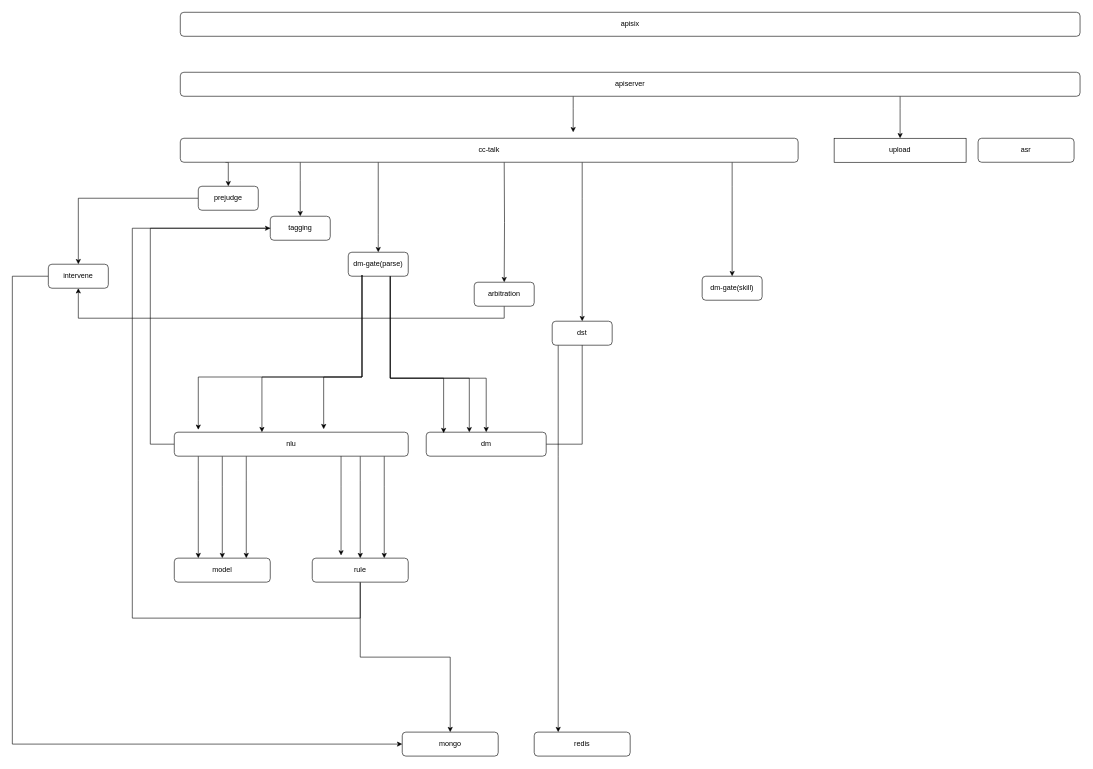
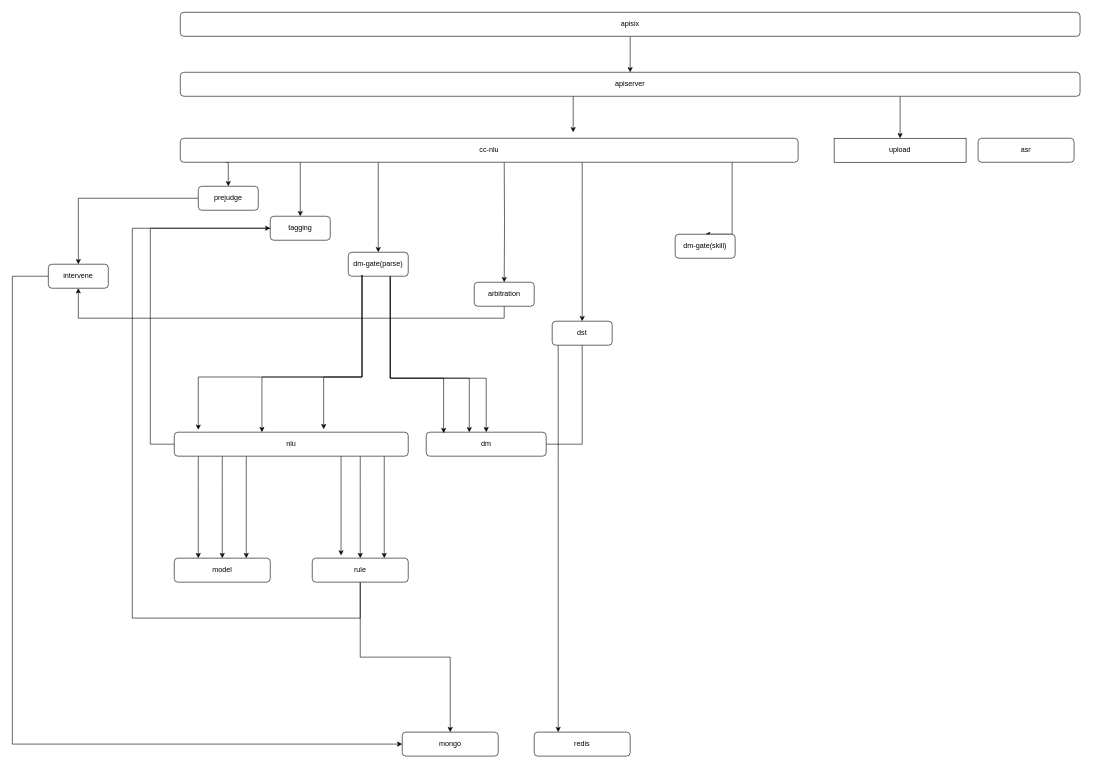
  <mxCell id="0" />
  <mxCell id="1" parent="0" />
  <mxCell id="2" style="edgeStyle=orthogonalEdgeStyle;rounded=0;orthogonalLoop=1;jettySize=auto;html=1;" edge="1" parent="1" source="4"><mxGeometry relative="1" as="geometry"><mxPoint x="955" y="220" as="targetPoint" /><Array as="points"><mxPoint x="955" y="180" /><mxPoint x="955" y="180" /></Array></mxGeometry></mxCell>
  <mxCell id="3" style="edgeStyle=orthogonalEdgeStyle;rounded=0;orthogonalLoop=1;jettySize=auto;html=1;entryX=0.5;entryY=0;entryDx=0;entryDy=0;" edge="1" parent="1" source="4" target="14"><mxGeometry relative="1" as="geometry"><Array as="points"><mxPoint x="1500" y="180" /><mxPoint x="1500" y="180" /></Array></mxGeometry></mxCell>
  <mxCell id="4" value="apiserver" style="rounded=1;whiteSpace=wrap;html=1;" vertex="1" parent="1"><mxGeometry x="300" y="120" width="1500" height="40" as="geometry" /></mxCell>
+ <mxCell id="5" style="edgeStyle=orthogonalEdgeStyle;rounded=0;orthogonalLoop=1;jettySize=auto;html=1;entryX=0.5;entryY=0;entryDx=0;entryDy=0;" edge="1" parent="1" source="6" target="4"><mxGeometry relative="1" as="geometry" /></mxCell>
  <mxCell id="6" value="apisix" style="rounded=1;whiteSpace=wrap;html=1;" vertex="1" parent="1"><mxGeometry x="300" y="20" width="1500" height="40" as="geometry" /></mxCell>
  <mxCell id="7" style="edgeStyle=orthogonalEdgeStyle;rounded=0;orthogonalLoop=1;jettySize=auto;html=1;entryX=0.5;entryY=0;entryDx=0;entryDy=0;exitX=0.073;exitY=1;exitDx=0;exitDy=0;exitPerimeter=0;" edge="1" parent="1" source="13" target="16"><mxGeometry relative="1" as="geometry"><Array as="points"><mxPoint x="380" y="270" /></Array></mxGeometry></mxCell>
  <mxCell id="8" style="edgeStyle=orthogonalEdgeStyle;rounded=0;orthogonalLoop=1;jettySize=auto;html=1;entryX=0.5;entryY=0;entryDx=0;entryDy=0;" edge="1" parent="1" source="13" target="18"><mxGeometry relative="1" as="geometry"><Array as="points"><mxPoint x="630" y="390" /><mxPoint x="630" y="390" /></Array></mxGeometry></mxCell>
  <mxCell id="9" style="edgeStyle=orthogonalEdgeStyle;rounded=0;orthogonalLoop=1;jettySize=auto;html=1;entryX=0.5;entryY=0;entryDx=0;entryDy=0;" edge="1" parent="1" target="35"><mxGeometry relative="1" as="geometry"><mxPoint x="1220" y="270" as="sourcePoint" /><Array as="points"><mxPoint x="1220" y="310" /><mxPoint x="1220" y="310" /></Array></mxGeometry></mxCell>
  <mxCell id="10" style="edgeStyle=orthogonalEdgeStyle;rounded=0;orthogonalLoop=1;jettySize=auto;html=1;entryX=0.5;entryY=0;entryDx=0;entryDy=0;" edge="1" parent="1" source="13" target="40"><mxGeometry relative="1" as="geometry"><Array as="points"><mxPoint x="500" y="300" /><mxPoint x="500" y="300" /></Array></mxGeometry></mxCell>
  <mxCell id="11" style="edgeStyle=orthogonalEdgeStyle;rounded=0;orthogonalLoop=1;jettySize=auto;html=1;entryX=0.5;entryY=0;entryDx=0;entryDy=0;" edge="1" parent="1" source="13" target="22"><mxGeometry relative="1" as="geometry"><Array as="points"><mxPoint x="970" y="330" /><mxPoint x="970" y="330" /></Array></mxGeometry></mxCell>
  <mxCell id="12" style="edgeStyle=orthogonalEdgeStyle;rounded=0;orthogonalLoop=1;jettySize=auto;html=1;entryX=0.5;entryY=0;entryDx=0;entryDy=0;" edge="1" parent="1" target="20"><mxGeometry relative="1" as="geometry"><mxPoint x="840" y="270" as="sourcePoint" /></mxGeometry></mxCell>
- <mxCell id="13" value="cc-talk" style="rounded=1;whiteSpace=wrap;html=1;" vertex="1" parent="1"><mxGeometry x="300" y="230" width="1030" height="40" as="geometry" /></mxCell>
+ <mxCell id="13" value="cc-nlu" style="rounded=1;whiteSpace=wrap;html=1;" vertex="1" parent="1"><mxGeometry x="300" y="230" width="1030" height="40" as="geometry" /></mxCell>
  <mxCell id="14" value="upload" style="whiteSpace=wrap;html=1;rounded=0;" vertex="1" parent="1"><mxGeometry x="1390" y="230" width="220" height="40" as="geometry" /></mxCell>
  <mxCell id="15" style="edgeStyle=orthogonalEdgeStyle;rounded=0;orthogonalLoop=1;jettySize=auto;html=1;entryX=0.5;entryY=0;entryDx=0;entryDy=0;" edge="1" parent="1" source="16" target="45"><mxGeometry relative="1" as="geometry" /></mxCell>
  <mxCell id="16" value="prejudge" style="rounded=1;whiteSpace=wrap;html=1;" vertex="1" parent="1"><mxGeometry x="330" y="310" width="100" height="40" as="geometry" /></mxCell>
  <mxCell id="17" style="edgeStyle=orthogonalEdgeStyle;rounded=0;orthogonalLoop=1;jettySize=auto;html=1;entryX=0.5;entryY=0;entryDx=0;entryDy=0;" edge="1" parent="1" source="18" target="34"><mxGeometry relative="1" as="geometry"><Array as="points"><mxPoint x="650" y="630" /><mxPoint x="810" y="630" /></Array></mxGeometry></mxCell>
  <mxCell id="18" value="dm-gate(parse)" style="rounded=1;whiteSpace=wrap;html=1;" vertex="1" parent="1"><mxGeometry x="580" y="420" width="100" height="40" as="geometry" /></mxCell>
  <mxCell id="19" style="edgeStyle=orthogonalEdgeStyle;rounded=0;orthogonalLoop=1;jettySize=auto;html=1;entryX=0.5;entryY=1;entryDx=0;entryDy=0;" edge="1" parent="1" source="20" target="45"><mxGeometry relative="1" as="geometry"><Array as="points"><mxPoint x="840" y="530" /><mxPoint x="130" y="530" /></Array></mxGeometry></mxCell>
  <mxCell id="20" value="arbitration" style="rounded=1;whiteSpace=wrap;html=1;" vertex="1" parent="1"><mxGeometry x="790" y="470" width="100" height="40" as="geometry" /></mxCell>
  <mxCell id="21" style="edgeStyle=orthogonalEdgeStyle;rounded=0;orthogonalLoop=1;jettySize=auto;html=1;entryX=0.25;entryY=0;entryDx=0;entryDy=0;" edge="1" parent="1" source="22" target="43"><mxGeometry relative="1" as="geometry"><Array as="points"><mxPoint x="930" y="760" /><mxPoint x="930" y="760" /></Array></mxGeometry></mxCell>
  <mxCell id="22" value="dst" style="rounded=1;whiteSpace=wrap;html=1;" vertex="1" parent="1"><mxGeometry x="920" y="535" width="100" height="40" as="geometry" /></mxCell>
  <mxCell id="23" style="edgeStyle=orthogonalEdgeStyle;rounded=0;orthogonalLoop=1;jettySize=auto;html=1;entryX=0.25;entryY=0;entryDx=0;entryDy=0;" edge="1" parent="1" source="29" target="36"><mxGeometry relative="1" as="geometry"><Array as="points"><mxPoint x="330" y="800" /><mxPoint x="330" y="800" /></Array></mxGeometry></mxCell>
  <mxCell id="24" style="edgeStyle=orthogonalEdgeStyle;rounded=0;orthogonalLoop=1;jettySize=auto;html=1;entryX=0.5;entryY=0;entryDx=0;entryDy=0;" edge="1" parent="1" source="29" target="36"><mxGeometry relative="1" as="geometry"><Array as="points"><mxPoint x="370" y="810" /><mxPoint x="370" y="810" /></Array></mxGeometry></mxCell>
  <mxCell id="25" style="edgeStyle=orthogonalEdgeStyle;rounded=0;orthogonalLoop=1;jettySize=auto;html=1;entryX=0.75;entryY=0;entryDx=0;entryDy=0;" edge="1" parent="1" source="29" target="36"><mxGeometry relative="1" as="geometry"><Array as="points"><mxPoint x="410" y="800" /><mxPoint x="410" y="800" /></Array></mxGeometry></mxCell>
  <mxCell id="26" style="edgeStyle=orthogonalEdgeStyle;rounded=0;orthogonalLoop=1;jettySize=auto;html=1;entryX=0.5;entryY=0;entryDx=0;entryDy=0;" edge="1" parent="1" source="29" target="39"><mxGeometry relative="1" as="geometry"><Array as="points"><mxPoint x="600" y="800" /><mxPoint x="600" y="800" /></Array></mxGeometry></mxCell>
  <mxCell id="27" style="edgeStyle=orthogonalEdgeStyle;rounded=0;orthogonalLoop=1;jettySize=auto;html=1;entryX=0.75;entryY=0;entryDx=0;entryDy=0;" edge="1" parent="1" source="29" target="39"><mxGeometry relative="1" as="geometry"><Array as="points"><mxPoint x="640" y="810" /><mxPoint x="640" y="810" /></Array></mxGeometry></mxCell>
  <mxCell id="28" style="edgeStyle=orthogonalEdgeStyle;rounded=0;orthogonalLoop=1;jettySize=auto;html=1;entryX=0.5;entryY=1;entryDx=0;entryDy=0;" edge="1" parent="1" source="29" target="40"><mxGeometry relative="1" as="geometry"><Array as="points"><mxPoint x="250" y="740" /><mxPoint x="250" y="380" /><mxPoint x="500" y="380" /></Array></mxGeometry></mxCell>
  <mxCell id="29" value="nlu" style="rounded=1;whiteSpace=wrap;html=1;" vertex="1" parent="1"><mxGeometry y="720" width="390" height="40" as="geometry" x="290" /></mxCell>
  <mxCell id="30" style="edgeStyle=orthogonalEdgeStyle;rounded=0;orthogonalLoop=1;jettySize=auto;html=1;entryX=0.444;entryY=0.05;entryDx=0;entryDy=0;entryPerimeter=0;" edge="1" parent="1"><mxGeometry relative="1" as="geometry"><mxPoint x="602.92" y="458" as="sourcePoint" /><mxPoint x="436.08" y="720" as="targetPoint" /><Array as="points"><mxPoint x="602.92" y="628" /><mxPoint x="435.92" y="628" /></Array></mxGeometry></mxCell>
  <mxCell id="31" style="edgeStyle=orthogonalEdgeStyle;rounded=0;orthogonalLoop=1;jettySize=auto;html=1;entryX=0.172;entryY=-0.05;entryDx=0;entryDy=0;entryPerimeter=0;" edge="1" parent="1"><mxGeometry relative="1" as="geometry"><mxPoint x="602.92" y="458" as="sourcePoint" /><mxPoint x="330" y="716" as="targetPoint" /><Array as="points"><mxPoint x="602.92" y="628" /><mxPoint x="329.92" y="628" /></Array></mxGeometry></mxCell>
  <mxCell id="32" style="edgeStyle=orthogonalEdgeStyle;rounded=0;orthogonalLoop=1;jettySize=auto;html=1;entryX=0.708;entryY=-0.075;entryDx=0;entryDy=0;entryPerimeter=0;" edge="1" parent="1"><mxGeometry relative="1" as="geometry"><mxPoint x="602.92" y="458" as="sourcePoint" /><mxPoint x="539.04" y="715" as="targetPoint" /><Array as="points"><mxPoint x="602.92" y="628" /><mxPoint x="538.92" y="628" /></Array></mxGeometry></mxCell>
  <mxCell id="33" style="edgeStyle=orthogonalEdgeStyle;rounded=0;orthogonalLoop=1;jettySize=auto;html=1;entryX=0.5;entryY=1;entryDx=0;entryDy=0;endArrow=none;" edge="1" parent="1" source="34" target="22"><mxGeometry relative="1" as="geometry" /></mxCell>
  <mxCell id="34" value="dm" style="rounded=1;whiteSpace=wrap;html=1;" vertex="1" parent="1"><mxGeometry x="710" y="720" width="200" height="40" as="geometry" /></mxCell>
- <mxCell id="35" value="dm-gate(skill)" style="rounded=1;whiteSpace=wrap;html=1;" vertex="1" parent="1"><mxGeometry x="1170" y="460" width="100" height="40" as="geometry" /></mxCell>
+ <mxCell id="35" value="dm-gate(skill)" style="rounded=1;whiteSpace=wrap;html=1;" vertex="1" parent="1"><mxGeometry x="1125" y="390" width="100" height="40" as="geometry" /></mxCell>
  <mxCell id="36" value="model" style="rounded=1;whiteSpace=wrap;html=1;" vertex="1" parent="1"><mxGeometry y="930" width="160" height="40" as="geometry" x="290" /></mxCell>
  <mxCell id="37" style="edgeStyle=orthogonalEdgeStyle;rounded=0;orthogonalLoop=1;jettySize=auto;html=1;entryX=0;entryY=0.5;entryDx=0;entryDy=0;" edge="1" parent="1" source="39" target="40"><mxGeometry relative="1" as="geometry"><Array as="points"><mxPoint x="600" y="1030" /><mxPoint x="220" y="1030" /><mxPoint x="220" y="380" /></Array></mxGeometry></mxCell>
  <mxCell id="38" style="edgeStyle=orthogonalEdgeStyle;rounded=0;orthogonalLoop=1;jettySize=auto;html=1;entryX=0.5;entryY=0;entryDx=0;entryDy=0;" edge="1" parent="1" source="39" target="42"><mxGeometry relative="1" as="geometry" /></mxCell>
  <mxCell id="39" value="rule" style="rounded=1;whiteSpace=wrap;html=1;" vertex="1" parent="1"><mxGeometry x="520" y="930" width="160" height="40" as="geometry" /></mxCell>
  <mxCell id="40" value="tagging" style="rounded=1;whiteSpace=wrap;html=1;" vertex="1" parent="1"><mxGeometry x="450" y="360" width="100" height="40" as="geometry" /></mxCell>
  <mxCell id="41" style="edgeStyle=orthogonalEdgeStyle;rounded=0;orthogonalLoop=1;jettySize=auto;html=1;entryX=0.3;entryY=-0.112;entryDx=0;entryDy=0;entryPerimeter=0;" edge="1" parent="1" source="29" target="39"><mxGeometry relative="1" as="geometry"><Array as="points"><mxPoint x="568" y="810" /><mxPoint x="568" y="810" /></Array></mxGeometry></mxCell>
  <mxCell id="42" value="mongo" style="rounded=1;whiteSpace=wrap;html=1;" vertex="1" parent="1"><mxGeometry x="670" y="1220" width="160" height="40" as="geometry" /></mxCell>
  <mxCell id="43" value="redis" style="rounded=1;whiteSpace=wrap;html=1;" vertex="1" parent="1"><mxGeometry x="890" y="1220" width="160" height="40" as="geometry" /></mxCell>
  <mxCell id="44" style="edgeStyle=orthogonalEdgeStyle;rounded=0;orthogonalLoop=1;jettySize=auto;html=1;entryX=0;entryY=0.5;entryDx=0;entryDy=0;" edge="1" parent="1" source="45" target="42"><mxGeometry relative="1" as="geometry"><Array as="points"><mxPoint x="20" y="460" /><mxPoint x="20" y="1240" /></Array></mxGeometry></mxCell>
  <mxCell id="45" value="intervene" style="rounded=1;whiteSpace=wrap;html=1;" vertex="1" parent="1"><mxGeometry x="80" y="440" width="100" height="40" as="geometry" /></mxCell>
  <mxCell id="46" style="edgeStyle=orthogonalEdgeStyle;rounded=0;orthogonalLoop=1;jettySize=auto;html=1;entryX=0.145;entryY=0.039;entryDx=0;entryDy=0;entryPerimeter=0;" edge="1" parent="1" source="18" target="34"><mxGeometry relative="1" as="geometry"><Array as="points"><mxPoint x="650" y="630" /><mxPoint x="739" y="630" /></Array></mxGeometry></mxCell>
  <mxCell id="47" style="edgeStyle=orthogonalEdgeStyle;rounded=0;orthogonalLoop=1;jettySize=auto;html=1;entryX=0.359;entryY=0.004;entryDx=0;entryDy=0;entryPerimeter=0;" edge="1" parent="1" source="18" target="34"><mxGeometry relative="1" as="geometry"><Array as="points"><mxPoint x="650" y="630" /><mxPoint x="782" y="630" /></Array></mxGeometry></mxCell>
  <mxCell id="48" value="asr" style="rounded=1;whiteSpace=wrap;html=1;" vertex="1" parent="1"><mxGeometry x="1630" y="230" width="160" height="40" as="geometry" /></mxCell>
